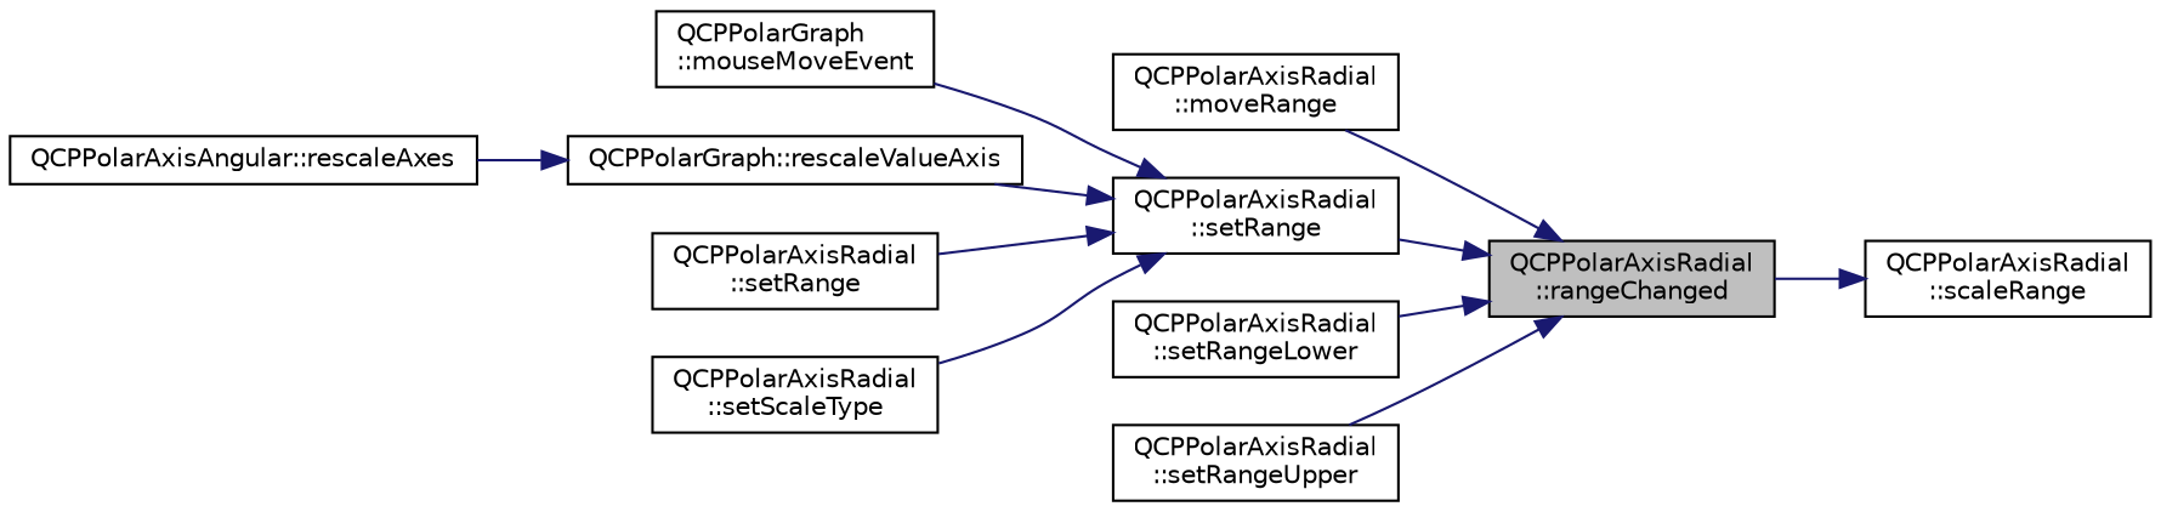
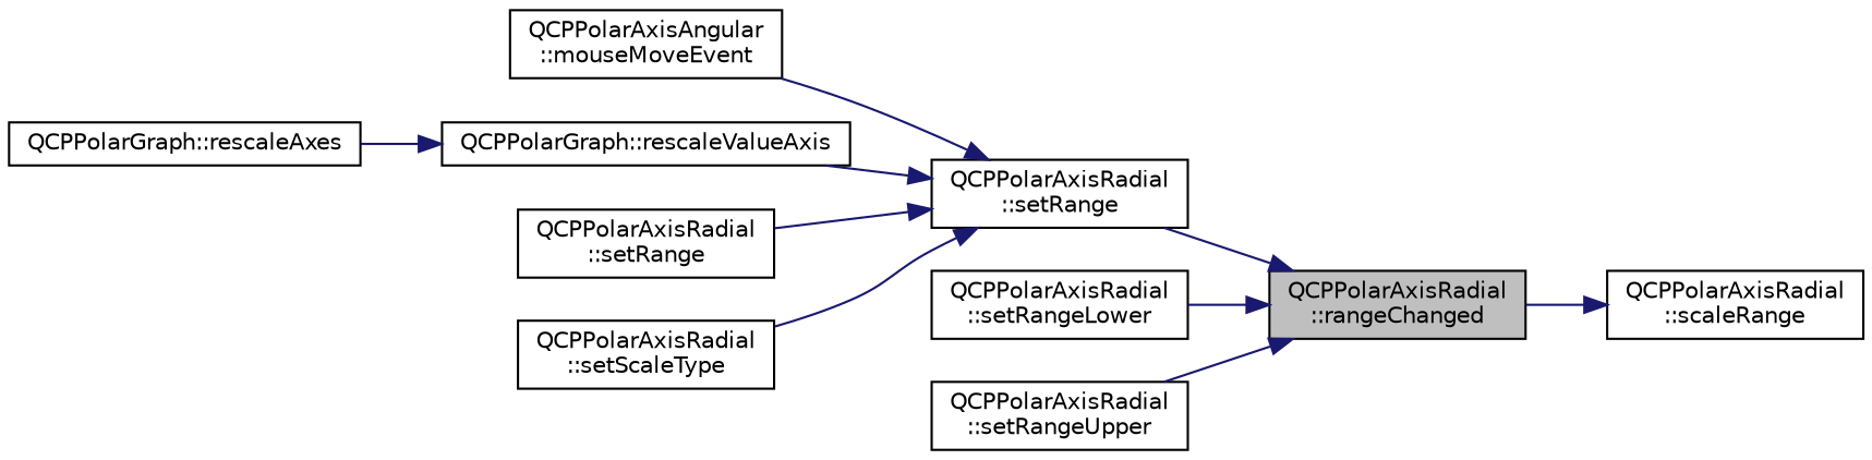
  digraph {
    rankdir=RL
    node [color=black fillcolor=white fontname=Helvetica fontsize=10 shape=record style=filled]
    edge [color=midnightblue dir=back fontname=Helvetica fontsize=10 labelfontname=Helvetica labelfontsize=10 style=solid]
    n1 [fillcolor=grey75 fontcolor=black height=0.2 label="QCPPolarAxisRadial\l::rangeChanged" width=0.4]
-   n2 [height=0.2 label="QCPPolarAxisRadial\l::moveRange" width=0.4]
    n3 [height=0.2 label="QCPPolarAxisRadial\l::setRange" width=0.4]
    n4 [height=0.2 label="QCPPolarAxisRadial\l::setRangeLower" width=0.4]
    n5 [height=0.2 label="QCPPolarAxisRadial\l::setRangeUpper" width=0.4]
    n6 [height=0.2 label="QCPPolarAxisRadial\l::scaleRange" width=0.4]
-   n7 [height=0.2 label="QCPPolarGraph\l::mouseMoveEvent" width=0.4]
+   n7 [height=0.2 label="QCPPolarAxisAngular\l::mouseMoveEvent" width=0.4]
    n8 [height=0.2 label="QCPPolarGraph::rescaleValueAxis" width=0.4]
    n9 [height=0.2 label="QCPPolarAxisRadial\l::setRange" width=0.4]
    n10 [height=0.2 label="QCPPolarAxisRadial\l::setScaleType" width=0.4]
-   n11 [height=0.2 label="QCPPolarAxisAngular::rescaleAxes" width=0.4]
-   n1 -> n2
+   n11 [height=0.2 label="QCPPolarGraph::rescaleAxes" width=0.4]
    n1 -> n3
    n1 -> n4
    n1 -> n5
    n3 -> n7
    n3 -> n8
    n3 -> n9
    n3 -> n10
    n6 -> n1
    n8 -> n11
  }
